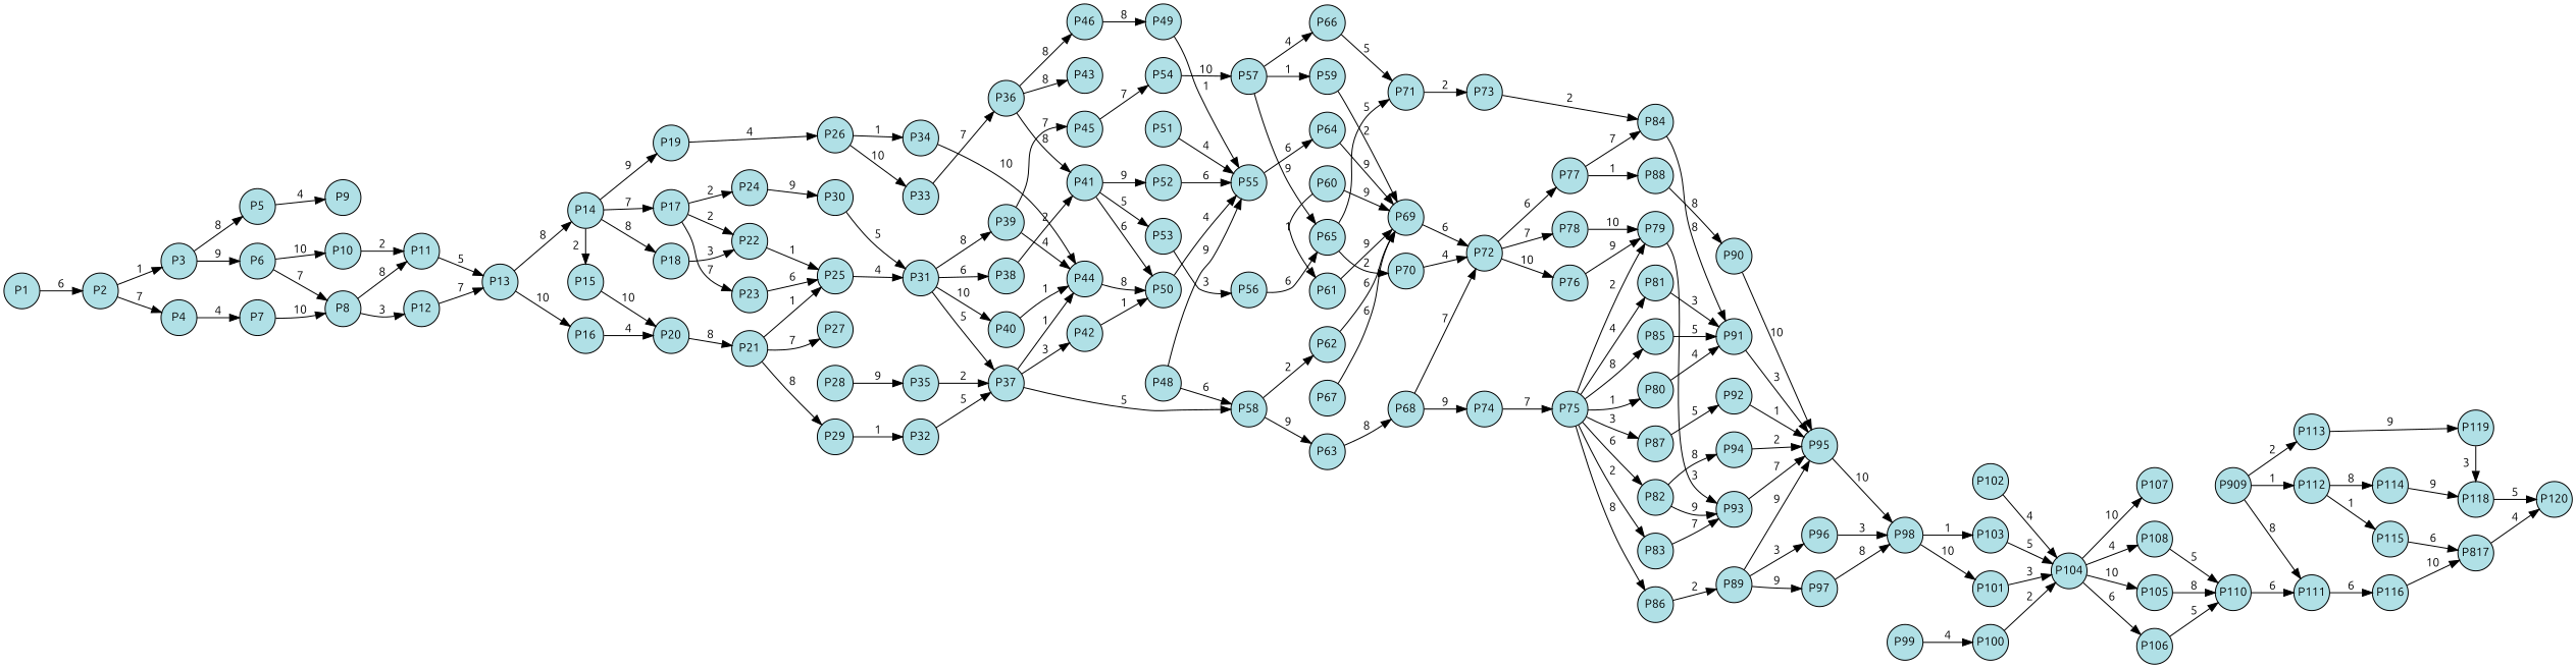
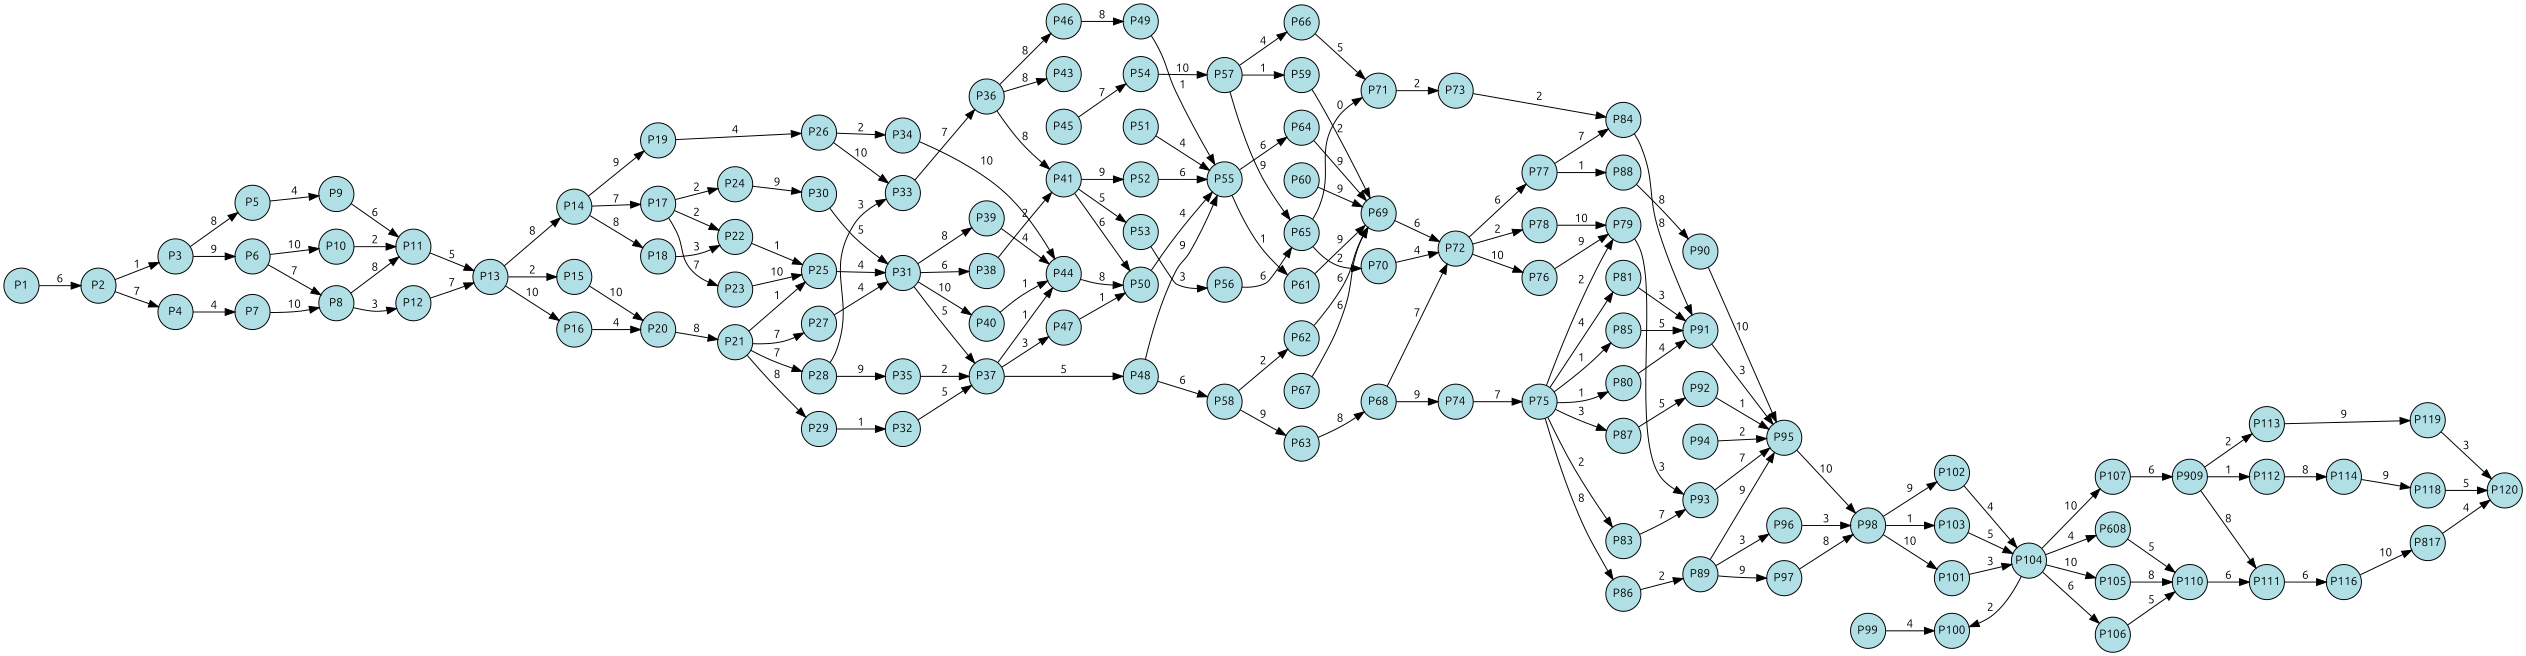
  digraph {
    fontname=Ubuntu
    rankdir=LR
    splines=true
    node [fillcolor=powderblue fixedsize=true fontcolor=black fontname=Ubuntu fontsize=12 margin=0 shape=circle style=filled]
    edge [fontcolor=black fontname=Ubuntu fontsize=12 margin=0]
    n1 [label=P1 width=0.5]
    n2 [label=P2 width=0.5]
    n3 [label=P3 width=0.5]
    n4 [label=P4 width=0.5]
    n5 [label=P5 width=0.5]
    n6 [label=P6 width=0.5]
    n7 [label=P7 width=0.5]
    n8 [label=P8 width=0.5]
    n9 [label=P9 width=0.5]
    n10 [label=P10 width=0.5]
    n11 [label=P11 width=0.5]
    n12 [label=P12 width=0.5]
    n13 [label=P13 width=0.5]
    n14 [label=P14 width=0.5]
    n15 [label=P15 width=0.5]
    n16 [label=P16 width=0.5]
    n17 [label=P17 width=0.5]
    n18 [label=P18 width=0.5]
    n19 [label=P19 width=0.5]
    n20 [label=P20 width=0.5]
    n21 [label=P21 width=0.5]
    n22 [label=P22 width=0.5]
    n23 [label=P23 width=0.5]
    n24 [label=P24 width=0.5]
    n25 [label=P25 width=0.5]
    n26 [label=P26 width=0.5]
    n27 [label=P27 width=0.5]
    n28 [label=P28 width=0.5]
    n29 [label=P29 width=0.5]
    n30 [label=P30 width=0.5]
    n31 [label=P31 width=0.5]
    n32 [label=P32 width=0.5]
    n33 [label=P33 width=0.5]
    n34 [label=P34 width=0.5]
    n35 [label=P35 width=0.5]
    n36 [label=P36 width=0.5]
    n37 [label=P37 width=0.5]
    n38 [label=P38 width=0.5]
    n39 [label=P39 width=0.5]
    n40 [label=P40 width=0.5]
    n41 [label=P79 width=0.5]
    n42 [label=P80 width=0.5]
    n43 [label=P81 width=0.5]
-   n44 [label=P82 width=0.5]
    n45 [label=P83 width=0.5]
    n46 [label=P84 width=0.5]
    n47 [label=P85 width=0.5]
    n48 [label=P86 width=0.5]
    n49 [label=P87 width=0.5]
    n50 [label=P88 width=0.5]
    n51 [label=P41 width=0.5]
-   n52 [label=P42 width=0.5]
+   n52 [label=P47 width=0.5]
    n53 [label=P43 width=0.5]
    n54 [label=P44 width=0.5]
    n55 [label=P45 width=0.5]
    n56 [label=P46 width=0.5]
    n57 [label=P48 width=0.5]
    n58 [label=P49 width=0.5]
    n59 [label=P50 width=0.5]
    n60 [label=P51 width=0.5]
    n61 [label=P52 width=0.5]
    n62 [label=P53 width=0.5]
    n63 [label=P54 width=0.5]
    n64 [label=P55 width=0.5]
    n65 [label=P56 width=0.5]
    n66 [label=P57 width=0.5]
    n67 [label=P58 width=0.5]
    n68 [label=P59 width=0.5]
    n69 [label=P60 width=0.5]
    n70 [label=P61 width=0.5]
    n71 [label=P62 width=0.5]
    n72 [label=P63 width=0.5]
    n73 [label=P64 width=0.5]
    n74 [label=P65 width=0.5]
    n75 [label=P66 width=0.5]
    n76 [label=P67 width=0.5]
    n77 [label=P68 width=0.5]
    n78 [label=P69 width=0.5]
    n79 [label=P70 width=0.5]
    n80 [label=P71 width=0.5]
    n81 [label=P72 width=0.5]
    n82 [label=P73 width=0.5]
    n83 [label=P74 width=0.5]
    n84 [label=P75 width=0.5]
    n85 [label=P76 width=0.5]
    n86 [label=P77 width=0.5]
    n87 [label=P78 width=0.5]
    n88 [label=P89 width=0.5]
    n89 [label=P90 width=0.5]
    n90 [label=P91 width=0.5]
    n91 [label=P92 width=0.5]
    n92 [label=P93 width=0.5]
    n93 [label=P94 width=0.5]
    n94 [label=P95 width=0.5]
    n95 [label=P96 width=0.5]
    n96 [label=P97 width=0.5]
    n97 [label=P98 width=0.5]
    n98 [label=P99 width=0.5]
    n99 [label=P100 width=0.5]
    n100 [label=P101 width=0.5]
    n101 [label=P102 width=0.5]
    n102 [label=P103 width=0.5]
    n103 [label=P104 width=0.5]
    n104 [label=P105 width=0.5]
    n105 [label=P106 width=0.5]
    n106 [label=P107 width=0.5]
-   n107 [label=P108 width=0.5]
+   n107 [label=P608 width=0.5]
    n108 [label=P909 width=0.5]
    n109 [label=P110 width=0.5]
    n110 [label=P111 width=0.5]
    n111 [label=P112 width=0.5]
    n112 [label=P113 width=0.5]
    n113 [label=P114 width=0.5]
-   n114 [label=P115 width=0.5]
    n115 [label=P116 width=0.5]
    n116 [label=P817 width=0.5]
    n117 [label=P118 width=0.5]
    n118 [label=P119 width=0.5]
    n119 [label=P120 width=0.5]
    subgraph sub_1 {
      rank=same
      n1
    }
    subgraph sub_2 {
      rank=same
      n2
    }
    subgraph sub_3 {
      rank=same
      n3
      n4
    }
    subgraph sub_4 {
      rank=same
      n5
      n6
      n7
    }
    subgraph sub_5 {
      rank=same
      n8
      n9
      n10
    }
    subgraph sub_6 {
      rank=same
      n11
      n12
    }
    subgraph sub_7 {
      rank=same
      n13
    }
    subgraph sub_8 {
      rank=same
      n14
      n15
      n16
    }
    subgraph sub_9 {
      rank=same
      n17
      n18
      n19
      n20
    }
    subgraph sub_10 {
      rank=same
      n21
      n22
      n23
      n24
    }
    subgraph sub_11 {
      rank=same
      n25
      n26
      n27
      n28
      n29
      n30
    }
    subgraph sub_12 {
      rank=same
      n31
      n32
      n33
      n34
      n35
    }
    subgraph sub_13 {
      rank=same
      n36
      n37
      n38
      n39
      n40
    }
    subgraph sub_14 {
      rank=same
      n41
      n42
      n43
-     n44
      n45
      n46
      n47
      n48
      n49
      n50
    }
    subgraph sub_15 {
      rank=same
      n51
      n52
      n53
      n54
      n55
      n56
    }
    subgraph sub_16 {
      rank=same
      n57
      n58
      n59
      n60
      n61
      n62
      n63
    }
    subgraph sub_17 {
      rank=same
      n64
      n65
      n66
      n67
    }
    subgraph sub_18 {
      rank=same
      n68
      n69
      n70
      n71
      n72
      n73
      n74
      n75
      n76
    }
    subgraph sub_19 {
      rank=same
      n77
      n78
      n79
      n80
    }
    subgraph sub_20 {
      rank=same
      n81
      n82
      n83
    }
    subgraph sub_21 {
      rank=same
      n84
      n85
      n86
      n87
    }
    subgraph sub_22 {
      rank=same
      n88
      n89
      n90
      n91
      n92
      n93
    }
    subgraph sub_23 {
      rank=same
      n94
      n95
      n96
    }
    subgraph sub_24 {
      rank=same
      n97
      n98
    }
    subgraph sub_25 {
      rank=same
      n99
      n100
      n101
      n102
    }
    subgraph sub_26 {
      rank=same
      n103
    }
    subgraph sub_27 {
      rank=same
      n104
      n105
      n106
      n107
    }
    subgraph sub_28 {
      rank=same
      n108
      n109
    }
    subgraph sub_29 {
      rank=same
      n110
      n111
      n112
    }
    subgraph sub_30 {
      rank=same
      n113
-     n114
      n115
    }
    subgraph sub_31 {
      rank=same
      n116
      n117
      n118
    }
    subgraph sub_32 {
      rank=same
      n119
    }
    n1 -> n2 [label=6]
    n2 -> n3 [label=1]
    n2 -> n4 [label=7]
    n3 -> n5 [label=8]
    n3 -> n6 [label=9]
    n4 -> n7 [label=4]
    n5 -> n9 [label=4]
    n6 -> n8 [label=7]
    n6 -> n10 [label=10]
    n7 -> n8 [label=10]
    n8 -> n11 [label=8]
    n8 -> n12 [label=3]
+   n9 -> n11 [label=6]
    n10 -> n11 [label=2]
    n11 -> n13 [label=5]
    n12 -> n13 [label=7]
    n13 -> n14 [label=8]
-   n14 -> n15 [label=2]
+   n13 -> n15 [label=2]
    n13 -> n16 [label=10]
    n14 -> n17 [label=7]
    n14 -> n18 [label=8]
    n14 -> n19 [label=9]
    n15 -> n20 [label=10]
    n16 -> n20 [label=4]
    n17 -> n22 [label=2]
    n17 -> n23 [label=7]
    n17 -> n24 [label=2]
    n18 -> n22 [label=3]
    n19 -> n26 [label=4]
    n20 -> n21 [label=8]
    n21 -> n25 [label=1]
    n21 -> n27 [label=7]
+   n21 -> n28 [label=7]
    n21 -> n29 [label=8]
    n22 -> n25 [label=1]
-   n23 -> n25 [label=6]
+   n23 -> n25 [label=10]
    n24 -> n30 [label=9]
    n25 -> n31 [label=4]
    n26 -> n33 [label=10]
-   n26 -> n34 [label=1]
+   n26 -> n34 [label=2]
+   n27 -> n31 [label=4]
+   n28 -> n33 [label=3]
    n28 -> n35 [label=9]
    n29 -> n32 [label=1]
    n30 -> n31 [label=5]
    n31 -> n37 [label=5]
    n31 -> n38 [label=6]
    n31 -> n39 [label=8]
    n31 -> n40 [label=10]
    n32 -> n37 [label=5]
    n33 -> n36 [label=7]
    n34 -> n54 [label=10]
    n35 -> n37 [label=2]
    n36 -> n51 [label=8]
    n36 -> n53 [label=8]
    n36 -> n56 [label=8]
    n37 -> n52 [label=3]
    n37 -> n54 [label=1]
-   n37 -> n67 [label=5]
+   n37 -> n57 [label=5]
    n38 -> n51 [label=2]
    n39 -> n54 [label=4]
-   n39 -> n55 [label=7]
    n40 -> n54 [label=1]
    n41 -> n92 [label=3]
    n42 -> n90 [label=4]
    n43 -> n90 [label=3]
-   n44 -> n92 [label=9]
-   n44 -> n93 [label=8]
    n45 -> n92 [label=7]
    n46 -> n90 [label=8]
    n47 -> n90 [label=5]
    n48 -> n88 [label=2]
    n49 -> n91 [label=5]
    n50 -> n89 [label=8]
    n51 -> n59 [label=6]
    n51 -> n61 [label=9]
    n51 -> n62 [label=5]
    n52 -> n59 [label=1]
    n54 -> n59 [label=8]
    n55 -> n63 [label=7]
    n56 -> n58 [label=8]
    n57 -> n64 [label=9]
    n57 -> n67 [label=6]
    n58 -> n64 [label=1]
    n59 -> n64 [label=4]
    n60 -> n64 [label=4]
    n61 -> n64 [label=6]
    n62 -> n65 [label=3]
    n63 -> n66 [label=10]
-   n69 -> n70 [label=1]
+   n64 -> n70 [label=1]
    n64 -> n73 [label=6]
    n65 -> n74 [label=6]
    n66 -> n68 [label=1]
    n66 -> n74 [label=9]
    n66 -> n75 [label=4]
    n67 -> n71 [label=2]
    n67 -> n72 [label=9]
    n68 -> n78 [label=2]
    n69 -> n78 [label=9]
    n70 -> n78 [label=9]
    n71 -> n78 [label=6]
    n72 -> n77 [label=8]
    n73 -> n78 [label=9]
    n74 -> n79 [label=2]
-   n74 -> n80 [label=5]
+   n74 -> n80 [label=0]
    n75 -> n80 [label=5]
    n76 -> n78 [label=6]
    n77 -> n81 [label=7]
    n77 -> n83 [label=9]
    n78 -> n81 [label=6]
    n79 -> n81 [label=4]
    n80 -> n82 [label=2]
    n81 -> n85 [label=10]
    n81 -> n86 [label=6]
-   n81 -> n87 [label=7]
+   n81 -> n87 [label=2]
    n82 -> n46 [label=2]
    n83 -> n84 [label=7]
    n84 -> n41 [label=2]
    n84 -> n42 [label=1]
    n84 -> n43 [label=4]
-   n84 -> n44 [label=6]
    n84 -> n45 [label=2]
-   n84 -> n47 [label=8]
+   n84 -> n47 [label=1]
    n84 -> n48 [label=8]
    n84 -> n49 [label=3]
    n85 -> n41 [label=9]
    n86 -> n46 [label=7]
    n86 -> n50 [label=1]
    n87 -> n41 [label=10]
    n88 -> n94 [label=9]
    n88 -> n95 [label=3]
    n88 -> n96 [label=9]
    n89 -> n94 [label=10]
    n90 -> n94 [label=3]
    n91 -> n94 [label=1]
    n92 -> n94 [label=7]
    n93 -> n94 [label=2]
    n94 -> n97 [label=10]
    n95 -> n97 [label=3]
    n96 -> n97 [label=8]
    n97 -> n100 [label=10]
+   n97 -> n101 [label=9]
    n97 -> n102 [label=1]
    n98 -> n99 [label=4]
-   n99 -> n103 [label=2]
+   n103 -> n99 [label=2]
    n100 -> n103 [label=3]
    n101 -> n103 [label=4]
    n102 -> n103 [label=5]
    n103 -> n104 [label=10]
    n103 -> n105 [label=6]
    n103 -> n106 [label=10]
    n103 -> n107 [label=4]
    n104 -> n109 [label=8]
    n105 -> n109 [label=5]
+   n106 -> n108 [label=6]
    n107 -> n109 [label=5]
    n108 -> n110 [label=8]
    n108 -> n111 [label=1]
    n108 -> n112 [label=2]
    n109 -> n110 [label=6]
    n110 -> n115 [label=6]
    n111 -> n113 [label=8]
-   n111 -> n114 [label=1]
    n112 -> n118 [label=9]
    n113 -> n117 [label=9]
-   n114 -> n116 [label=6]
    n115 -> n116 [label=10]
    n116 -> n119 [label=4]
    n117 -> n119 [label=5]
-   n118 -> n117 [label=3]
+   n118 -> n119 [label=3]
  }
